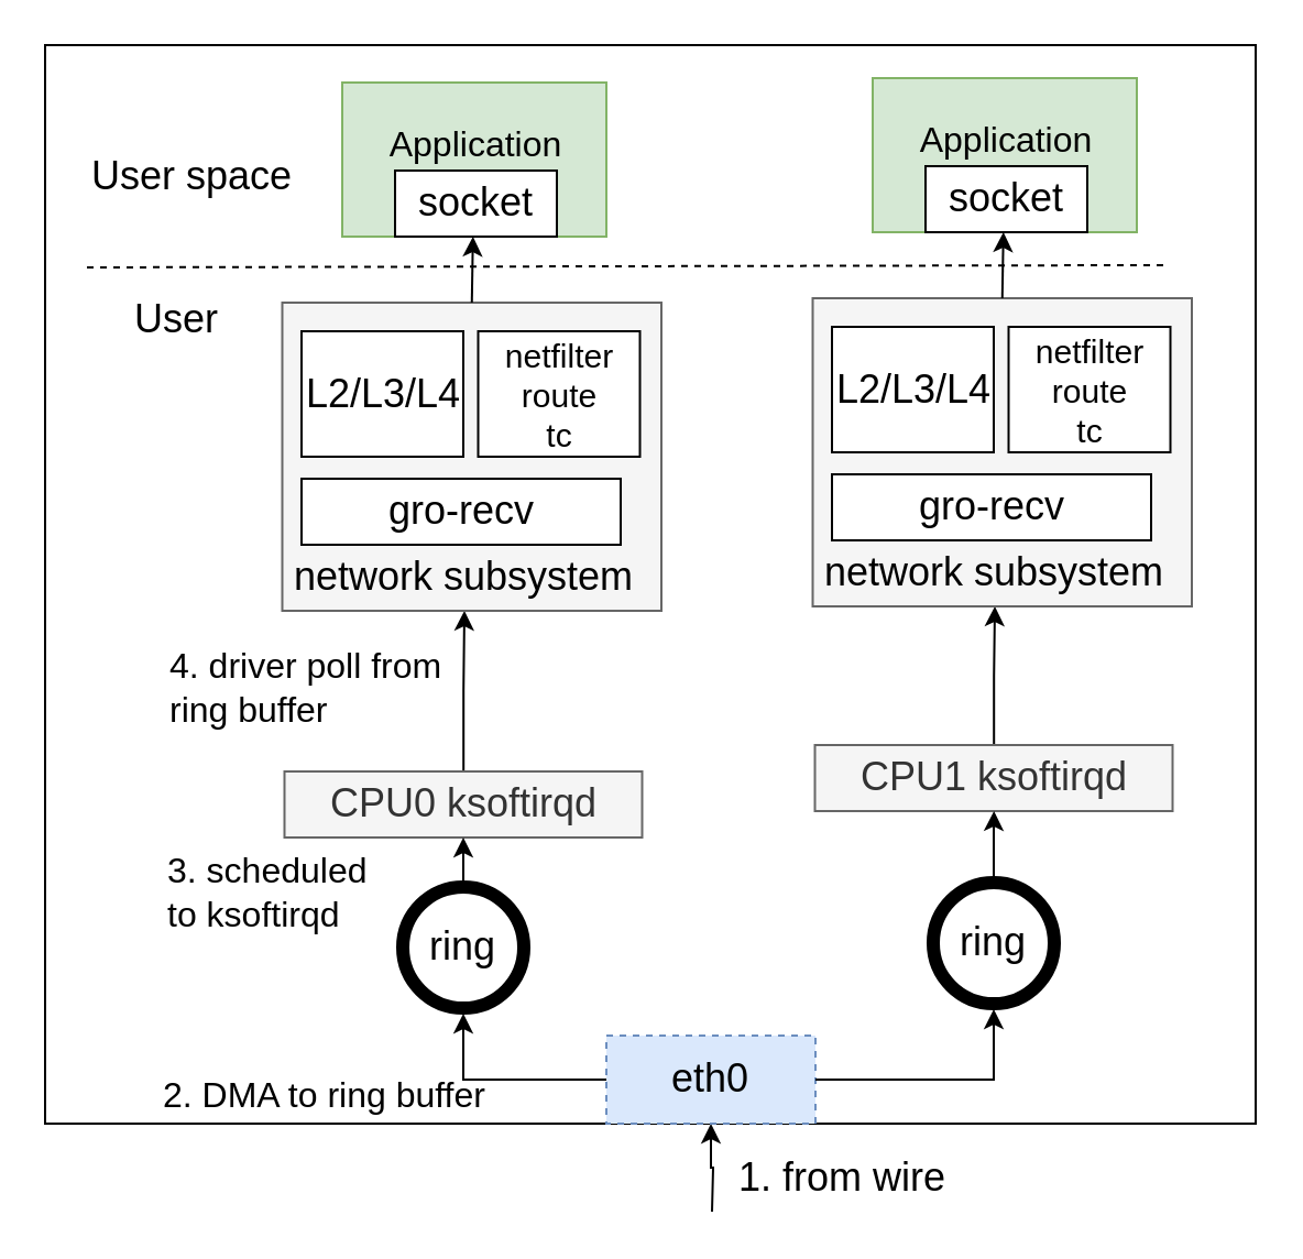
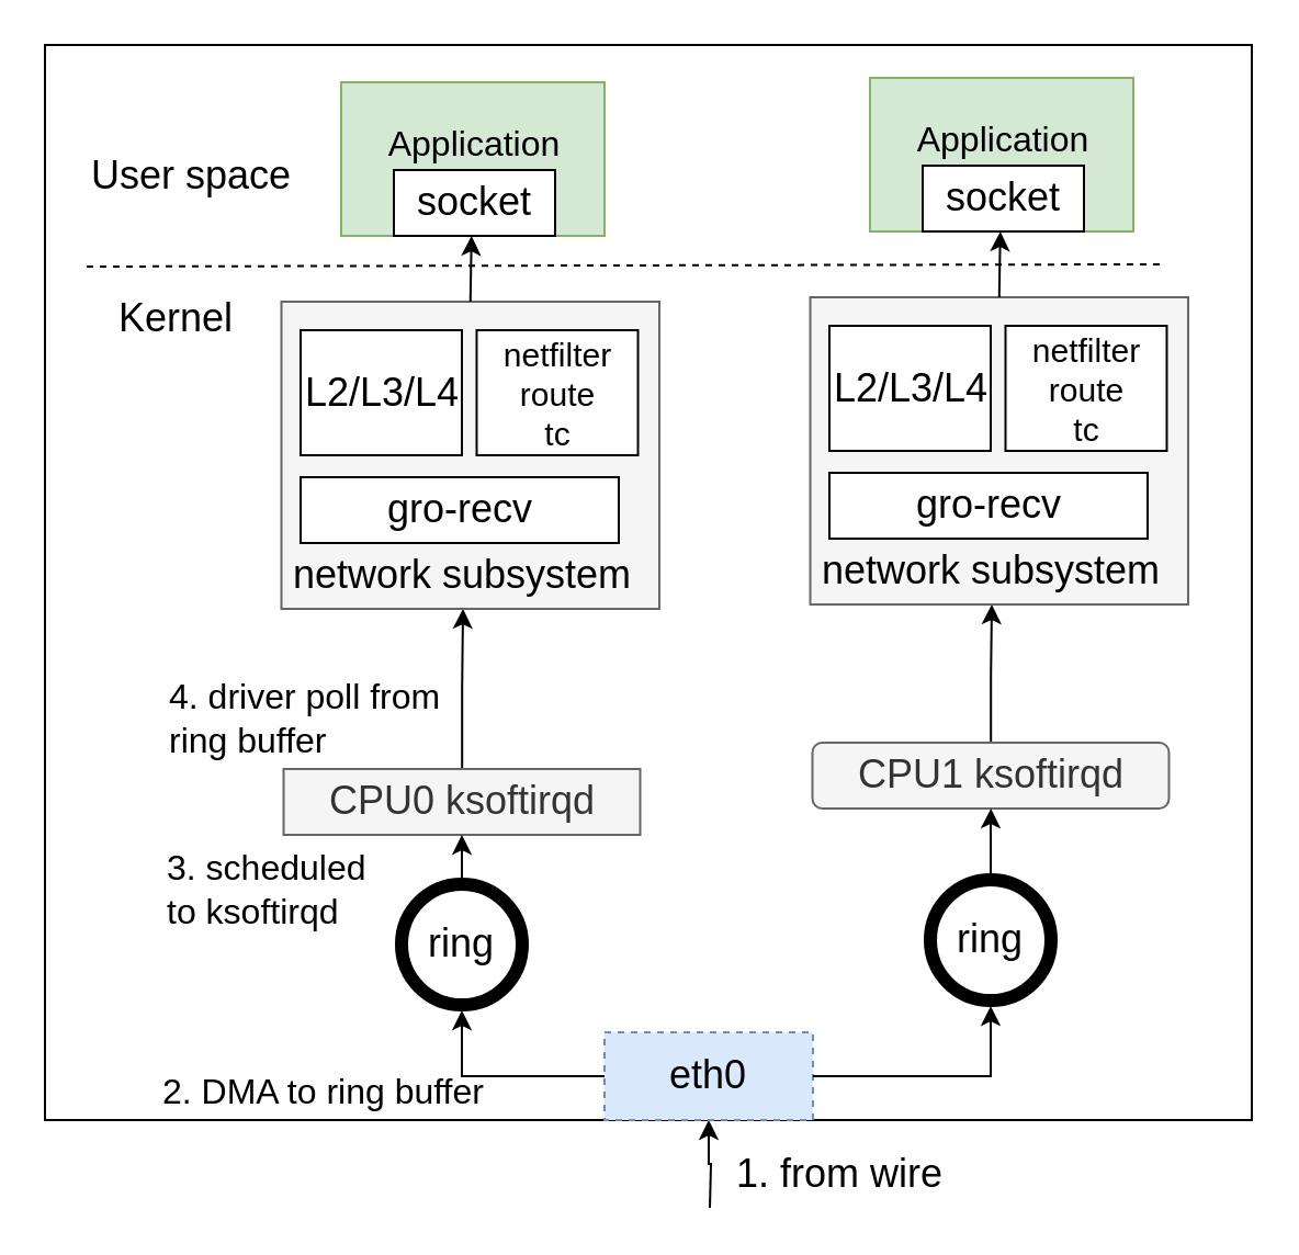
  <mxCell id="0" />
  <mxCell id="1" parent="0" />
  <mxCell id="2" value="" style="rounded=0;whiteSpace=wrap;html=1;" vertex="1" parent="1"><mxGeometry x="20" y="20" width="550" height="490" as="geometry" /></mxCell>
  <mxCell id="3" style="edgeStyle=orthogonalEdgeStyle;rounded=0;orthogonalLoop=1;jettySize=auto;html=1;entryX=0.5;entryY=1;entryDx=0;entryDy=0;fontSize=18;startArrow=none;startFill=0;endArrow=classic;endFill=1;" edge="1" parent="1" source="5" target="11"><mxGeometry relative="1" as="geometry" /></mxCell>
  <mxCell id="4" style="edgeStyle=orthogonalEdgeStyle;rounded=0;orthogonalLoop=1;jettySize=auto;html=1;fontSize=18;startArrow=none;startFill=0;endArrow=classic;endFill=1;" edge="1" parent="1" target="5"><mxGeometry relative="1" as="geometry"><mxPoint x="323" y="550" as="sourcePoint" /></mxGeometry></mxCell>
  <mxCell id="5" value="eth0" style="rounded=0;whiteSpace=wrap;html=1;fontSize=18;fillColor=#dae8fc;strokeColor=#6c8ebf;dashed=1;" vertex="1" parent="1"><mxGeometry x="275" y="470" width="95" height="40" as="geometry" /></mxCell>
  <mxCell id="6" value="1. from wire" style="text;html=1;strokeColor=none;fillColor=none;align=center;verticalAlign=middle;whiteSpace=wrap;rounded=0;fontSize=18;" vertex="1" parent="1"><mxGeometry x="320" y="520" width="125" height="30" as="geometry" /></mxCell>
  <mxCell id="7" style="edgeStyle=orthogonalEdgeStyle;rounded=0;orthogonalLoop=1;jettySize=auto;html=1;entryX=0.5;entryY=1;entryDx=0;entryDy=0;fontSize=18;startArrow=none;startFill=0;endArrow=classic;endFill=1;" edge="1" parent="1" source="8" target="15"><mxGeometry relative="1" as="geometry" /></mxCell>
  <mxCell id="8" value="CPU0 ksoftirqd" style="rounded=0;whiteSpace=wrap;html=1;fontSize=18;fillColor=#f5f5f5;strokeColor=#666666;fontColor=#333333;" vertex="1" parent="1"><mxGeometry x="128.75" y="350" width="162.5" height="30" as="geometry" /></mxCell>
  <mxCell id="9" style="edgeStyle=orthogonalEdgeStyle;rounded=0;orthogonalLoop=1;jettySize=auto;html=1;fontSize=18;startArrow=none;startFill=0;endArrow=classic;endFill=1;exitX=0.5;exitY=0;exitDx=0;exitDy=0;" edge="1" parent="1" source="11" target="8"><mxGeometry relative="1" as="geometry"><mxPoint x="190" y="400" as="sourcePoint" /></mxGeometry></mxCell>
  <mxCell id="10" value="2. DMA to ring buffer" style="text;html=1;strokeColor=none;fillColor=none;align=left;verticalAlign=middle;whiteSpace=wrap;rounded=0;fontSize=16;" vertex="1" parent="1"><mxGeometry x="72" y="482" width="152" height="30" as="geometry" /></mxCell>
  <mxCell id="11" value="" style="ellipse;whiteSpace=wrap;html=1;aspect=fixed;rounded=0;fontSize=18;fillColor=#000000;" vertex="1" parent="1"><mxGeometry x="180" y="400" width="60" height="60" as="geometry" /></mxCell>
  <mxCell id="12" value="ring" style="ellipse;whiteSpace=wrap;html=1;aspect=fixed;rounded=0;fontSize=18;" vertex="1" parent="1"><mxGeometry x="185" y="405" width="50" height="50" as="geometry" /></mxCell>
  <mxCell id="13" value="3. scheduled to ksoftirqd" style="text;html=1;strokeColor=none;fillColor=none;align=left;verticalAlign=middle;whiteSpace=wrap;rounded=0;fontSize=16;" vertex="1" parent="1"><mxGeometry x="74" y="390" width="110" height="30" as="geometry" /></mxCell>
  <mxCell id="14" value="" style="rounded=0;whiteSpace=wrap;html=1;fontSize=18;fillColor=#f5f5f5;strokeColor=#666666;fontColor=#333333;" vertex="1" parent="1"><mxGeometry x="127.75" y="137" width="172.25" height="140" as="geometry" /></mxCell>
  <mxCell id="15" value="network subsystem" style="text;html=1;strokeColor=none;fillColor=none;align=center;verticalAlign=middle;whiteSpace=wrap;rounded=0;fontSize=18;" vertex="1" parent="1"><mxGeometry x="128" y="247" width="165" height="30" as="geometry" /></mxCell>
  <mxCell id="16" value="gro-recv" style="rounded=0;whiteSpace=wrap;html=1;fontSize=18;" vertex="1" parent="1"><mxGeometry x="136.5" y="217" width="145" height="30" as="geometry" /></mxCell>
  <mxCell id="17" value="L2/L3/L4" style="rounded=0;whiteSpace=wrap;html=1;fontSize=18;" vertex="1" parent="1"><mxGeometry x="136.5" y="150" width="73.5" height="57" as="geometry" /></mxCell>
- <mxCell id="18" value="4. driver poll from ring buffer" style="text;html=1;strokeColor=none;fillColor=none;align=left;verticalAlign=middle;whiteSpace=wrap;rounded=0;fontSize=16;" vertex="1" parent="1"><mxGeometry x="74.75" y="297" width="142" height="30" as="geometry" /></mxCell>
+ <mxCell id="18" value="4. driver poll from ring buffer" style="text;html=1;strokeColor=none;fillColor=none;align=left;verticalAlign=middle;whiteSpace=wrap;rounded=0;fontSize=16;" vertex="1" parent="1"><mxGeometry x="74.75" y="312" width="142" height="30" as="geometry" /></mxCell>
  <mxCell id="19" value="netfilter&lt;br style=&quot;font-size: 15px;&quot;&gt;route&lt;br style=&quot;font-size: 15px;&quot;&gt;tc" style="rounded=0;whiteSpace=wrap;html=1;fontSize=15;" vertex="1" parent="1"><mxGeometry x="216.75" y="150" width="73.5" height="57" as="geometry" /></mxCell>
  <mxCell id="20" value="" style="endArrow=none;html=1;rounded=0;fontSize=15;dashed=1;entryX=0.927;entryY=0.204;entryDx=0;entryDy=0;entryPerimeter=0;" edge="1" parent="1" target="2"><mxGeometry width="50" height="50" relative="1" as="geometry"><mxPoint x="39" y="121" as="sourcePoint" /><mxPoint x="320" y="120" as="targetPoint" /></mxGeometry></mxCell>
  <mxCell id="21" value="User space" style="text;html=1;strokeColor=none;fillColor=none;align=center;verticalAlign=middle;whiteSpace=wrap;rounded=0;fontSize=18;" vertex="1" parent="1"><mxGeometry x="40" y="65" width="93.5" height="30" as="geometry" /></mxCell>
- <mxCell id="22" value="User" style="text;html=1;strokeColor=none;fillColor=none;align=center;verticalAlign=middle;whiteSpace=wrap;rounded=0;fontSize=18;" vertex="1" parent="1"><mxGeometry x="40" y="130" width="80" height="30" as="geometry" /></mxCell>
+ <mxCell id="22" value="Kernel" style="text;html=1;strokeColor=none;fillColor=none;align=center;verticalAlign=middle;whiteSpace=wrap;rounded=0;fontSize=18;" vertex="1" parent="1"><mxGeometry x="40" y="130" width="80" height="30" as="geometry" /></mxCell>
  <mxCell id="23" style="edgeStyle=none;rounded=0;orthogonalLoop=1;jettySize=auto;html=1;fontSize=16;startArrow=none;startFill=0;endArrow=classic;endFill=1;exitX=0.5;exitY=0;exitDx=0;exitDy=0;" edge="1" parent="1" source="14" target="24"><mxGeometry relative="1" as="geometry" /></mxCell>
  <mxCell id="24" value="" style="rounded=0;whiteSpace=wrap;html=1;fillColor=#d5e8d4;fontSize=16;align=left;strokeColor=#82b366;" vertex="1" parent="1"><mxGeometry x="155" y="37" width="120" height="70" as="geometry" /></mxCell>
  <mxCell id="25" value="socket" style="rounded=0;whiteSpace=wrap;html=1;fontSize=18;" vertex="1" parent="1"><mxGeometry x="179" y="77" width="73.5" height="30" as="geometry" /></mxCell>
  <mxCell id="26" value="Application" style="text;html=1;strokeColor=none;fillColor=none;align=center;verticalAlign=middle;whiteSpace=wrap;rounded=0;fontSize=16;" vertex="1" parent="1"><mxGeometry x="186" y="50" width="60" height="30" as="geometry" /></mxCell>
  <mxCell id="27" style="edgeStyle=orthogonalEdgeStyle;rounded=0;orthogonalLoop=1;jettySize=auto;html=1;entryX=0.5;entryY=1;entryDx=0;entryDy=0;fontSize=18;startArrow=none;startFill=0;endArrow=classic;endFill=1;exitX=1;exitY=0.5;exitDx=0;exitDy=0;" edge="1" parent="1" target="31" source="5"><mxGeometry relative="1" as="geometry"><mxPoint x="555" y="488" as="sourcePoint" /></mxGeometry></mxCell>
  <mxCell id="28" style="edgeStyle=orthogonalEdgeStyle;rounded=0;orthogonalLoop=1;jettySize=auto;html=1;entryX=0.5;entryY=1;entryDx=0;entryDy=0;fontSize=18;startArrow=none;startFill=0;endArrow=classic;endFill=1;" edge="1" parent="1" source="29" target="34"><mxGeometry relative="1" as="geometry" /></mxCell>
- <mxCell id="29" value="CPU1 ksoftirqd" style="rounded=0;whiteSpace=wrap;html=1;fontSize=18;fillColor=#f5f5f5;strokeColor=#666666;fontColor=#333333;" vertex="1" parent="1"><mxGeometry x="369.75" y="338" width="162.5" height="30" as="geometry" /></mxCell>
+ <mxCell id="29" value="CPU1 ksoftirqd" style="whiteSpace=wrap;html=1;fontSize=18;fillColor=#f5f5f5;strokeColor=#666666;fontColor=#333333;rounded=1;" vertex="1" parent="1"><mxGeometry x="369.75" y="338" width="162.5" height="30" as="geometry" /></mxCell>
  <mxCell id="30" style="edgeStyle=orthogonalEdgeStyle;rounded=0;orthogonalLoop=1;jettySize=auto;html=1;fontSize=18;startArrow=none;startFill=0;endArrow=classic;endFill=1;exitX=0.5;exitY=0;exitDx=0;exitDy=0;" edge="1" parent="1" source="31" target="29"><mxGeometry relative="1" as="geometry"><mxPoint x="431" y="398" as="sourcePoint" /></mxGeometry></mxCell>
  <mxCell id="31" value="" style="ellipse;whiteSpace=wrap;html=1;aspect=fixed;rounded=0;fontSize=18;fillColor=#000000;" vertex="1" parent="1"><mxGeometry x="421" y="398" width="60" height="60" as="geometry" /></mxCell>
  <mxCell id="32" value="ring" style="ellipse;whiteSpace=wrap;html=1;aspect=fixed;rounded=0;fontSize=18;" vertex="1" parent="1"><mxGeometry x="426" y="403" width="50" height="50" as="geometry" /></mxCell>
  <mxCell id="33" value="" style="rounded=0;whiteSpace=wrap;html=1;fontSize=18;fillColor=#f5f5f5;strokeColor=#666666;fontColor=#333333;" vertex="1" parent="1"><mxGeometry x="368.75" y="135" width="172.25" height="140" as="geometry" /></mxCell>
  <mxCell id="34" value="network subsystem" style="text;html=1;strokeColor=none;fillColor=none;align=center;verticalAlign=middle;whiteSpace=wrap;rounded=0;fontSize=18;" vertex="1" parent="1"><mxGeometry x="369" y="245" width="165" height="30" as="geometry" /></mxCell>
  <mxCell id="35" value="gro-recv" style="rounded=0;whiteSpace=wrap;html=1;fontSize=18;" vertex="1" parent="1"><mxGeometry x="377.5" y="215" width="145" height="30" as="geometry" /></mxCell>
  <mxCell id="36" value="L2/L3/L4" style="rounded=0;whiteSpace=wrap;html=1;fontSize=18;" vertex="1" parent="1"><mxGeometry x="377.5" y="148" width="73.5" height="57" as="geometry" /></mxCell>
  <mxCell id="37" value="netfilter&lt;br style=&quot;font-size: 15px;&quot;&gt;route&lt;br style=&quot;font-size: 15px;&quot;&gt;tc" style="rounded=0;whiteSpace=wrap;html=1;fontSize=15;" vertex="1" parent="1"><mxGeometry x="457.75" y="148" width="73.5" height="57" as="geometry" /></mxCell>
  <mxCell id="38" style="edgeStyle=none;rounded=0;orthogonalLoop=1;jettySize=auto;html=1;fontSize=16;startArrow=none;startFill=0;endArrow=classic;endFill=1;exitX=0.5;exitY=0;exitDx=0;exitDy=0;" edge="1" parent="1" source="33" target="39"><mxGeometry relative="1" as="geometry" /></mxCell>
  <mxCell id="39" value="" style="rounded=0;whiteSpace=wrap;html=1;fillColor=#d5e8d4;fontSize=16;align=left;strokeColor=#82b366;" vertex="1" parent="1"><mxGeometry x="396" y="35" width="120" height="70" as="geometry" /></mxCell>
  <mxCell id="40" value="socket" style="rounded=0;whiteSpace=wrap;html=1;fontSize=18;" vertex="1" parent="1"><mxGeometry x="420" y="75" width="73.5" height="30" as="geometry" /></mxCell>
  <mxCell id="41" value="Application" style="text;html=1;strokeColor=none;fillColor=none;align=center;verticalAlign=middle;whiteSpace=wrap;rounded=0;fontSize=16;" vertex="1" parent="1"><mxGeometry x="427" y="48" width="60" height="30" as="geometry" /></mxCell>
